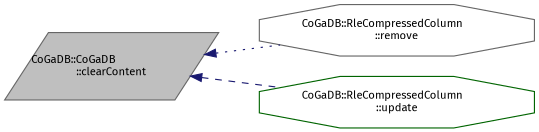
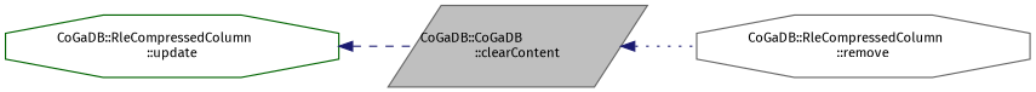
  digraph {
    fontname="Fira Sans"
    rankdir=LR
    node [color=gray40 fillcolor=white fontname="Fira Sans" fontsize=10 shape=octagon style=filled]
    edge [color=midnightblue dir=back fontname="Fira Sans" fontsize=10 labelfontname=Helvetica labelfontsize=10]
    n1 [fillcolor=grey75 fontcolor=black height=0.2 label="CoGaDB::CoGaDB\l::clearContent" shape=parallelogram width=0.4]
    n2 [height=0.2 label="CoGaDB::RleCompressedColumn\l::remove" width=0.4]
    n3 [color=darkgreen height=0.2 label="CoGaDB::RleCompressedColumn\l::update" width=0.4]
    n1 -> n2 [style=dotted]
-   n1 -> n3 [style=dashed]
+   n3 -> n1 [style=dashed]
  }
